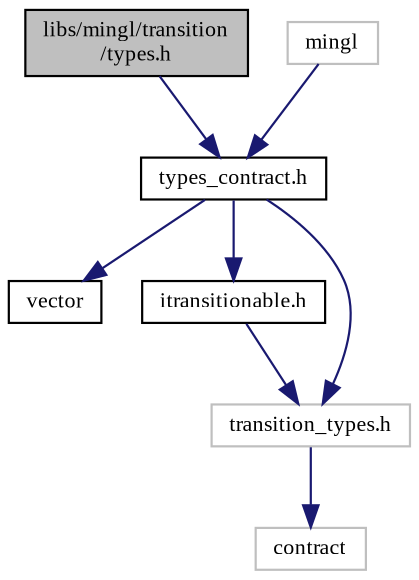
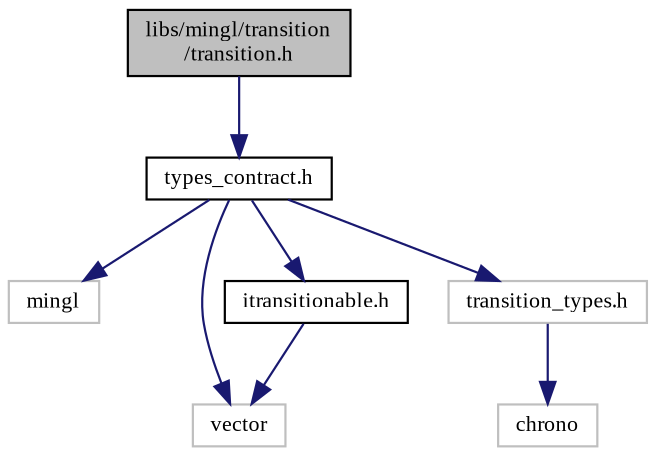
  digraph {
    fontname="Liberation Serif"
    node [color=grey75 fillcolor=white fontname="Liberation Serif" fontsize=10 shape=record style=filled]
    edge [color=midnightblue fontname="Liberation Serif" fontsize=10 labelfontname=Helvetica labelfontsize=10 style=solid]
-   n1 [color=black fillcolor=grey75 fontcolor=black height=0.2 label="libs/mingl/transition\l/types.h" width=0.4]
+   n1 [color=black fillcolor=grey75 fontcolor=black height=0.2 label="libs/mingl/transition\l/transition.h" width=0.4]
    n2 [color=black height=0.2 label="types_contract.h" width=0.4]
    n3 [height=0.2 label=mingl width=0.4]
-   n4 [color=black height=0.2 label=vector width=0.4]
+   n4 [height=0.2 label=vector width=0.4]
    n5 [color=black height=0.2 label="itransitionable.h" width=0.4]
    n6 [height=0.2 label="transition_types.h" width=0.4]
-   n7 [height=0.2 label=contract width=0.4]
+   n7 [height=0.2 label=chrono width=0.4]
    n1 -> n2
-   n3 -> n2
+   n2 -> n3
    n2 -> n4
    n2 -> n5
    n2 -> n6
-   n5 -> n6
+   n5 -> n4
    n6 -> n7
  }
